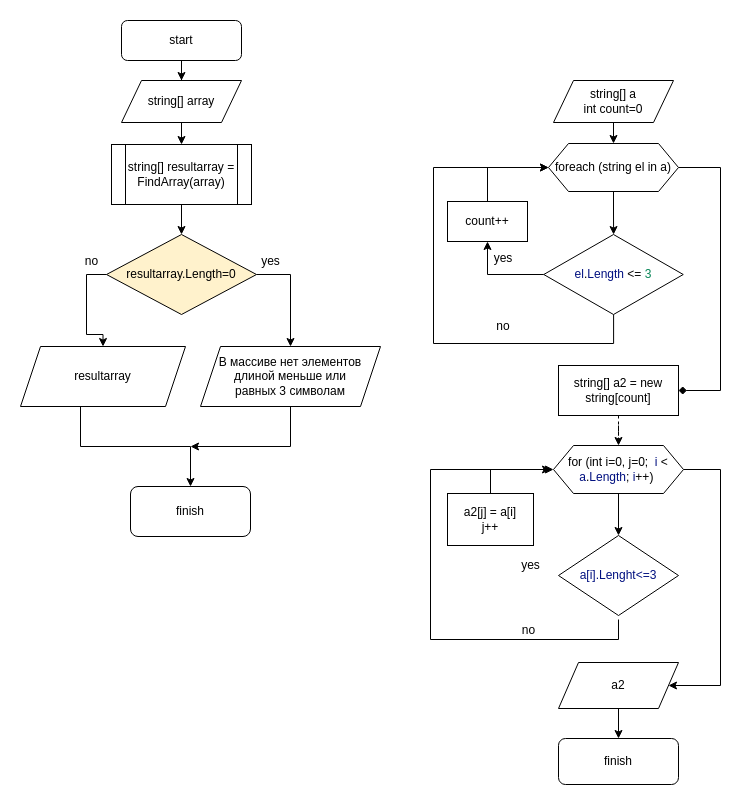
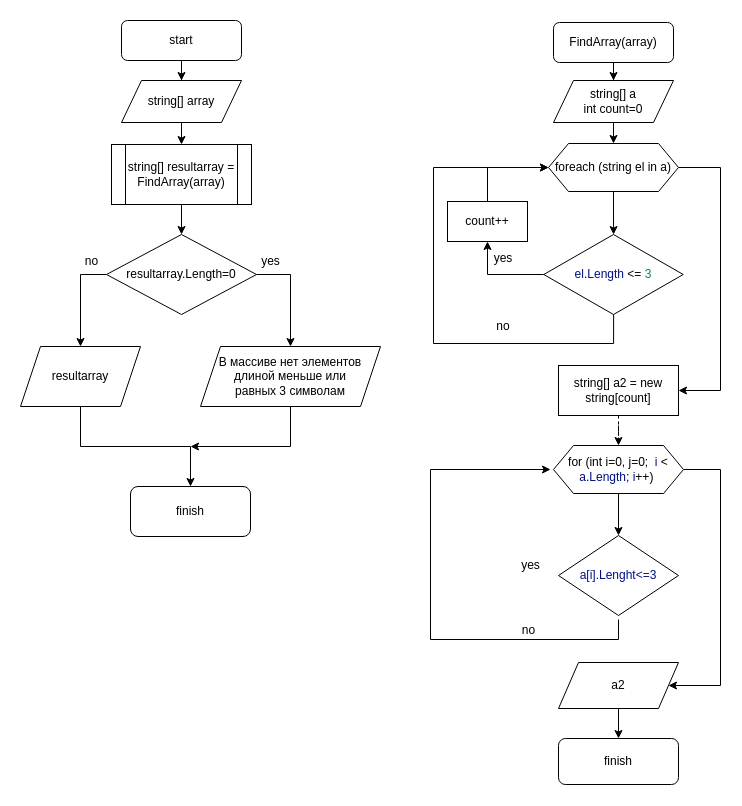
  <mxCell id="0" />
  <mxCell id="1" parent="0" />
  <mxCell id="2" style="edgeStyle=orthogonalEdgeStyle;rounded=0;orthogonalLoop=1;jettySize=auto;html=1;exitX=0.5;exitY=1;exitDx=0;exitDy=0;" edge="1" parent="1" source="3" target="5"><mxGeometry relative="1" as="geometry" /></mxCell>
  <mxCell id="3" value="start" style="rounded=1;whiteSpace=wrap;html=1;" vertex="1" parent="1"><mxGeometry x="121" y="20" width="120" height="40" as="geometry" /></mxCell>
  <mxCell id="4" value="" style="edgeStyle=orthogonalEdgeStyle;rounded=0;orthogonalLoop=1;jettySize=auto;html=1;" edge="1" parent="1" source="5" target="7"><mxGeometry relative="1" as="geometry" /></mxCell>
  <mxCell id="5" value="string[] array" style="shape=parallelogram;perimeter=parallelogramPerimeter;whiteSpace=wrap;html=1;fixedSize=1;" vertex="1" parent="1"><mxGeometry x="121" y="80" width="120" height="42" as="geometry" /></mxCell>
  <mxCell id="6" value="" style="edgeStyle=orthogonalEdgeStyle;rounded=0;orthogonalLoop=1;jettySize=auto;html=1;" edge="1" parent="1" source="7" target="10"><mxGeometry relative="1" as="geometry" /></mxCell>
  <mxCell id="7" value="string[] resultarray = FindArray(array)" style="shape=process;whiteSpace=wrap;html=1;backgroundOutline=1;" vertex="1" parent="1"><mxGeometry x="111" y="144" width="140" height="60" as="geometry" /></mxCell>
  <mxCell id="8" style="edgeStyle=orthogonalEdgeStyle;rounded=0;orthogonalLoop=1;jettySize=auto;html=1;entryX=0.5;entryY=0;entryDx=0;entryDy=0;fontColor=#000000;" edge="1" parent="1" source="10" target="12"><mxGeometry relative="1" as="geometry"><Array as="points"><mxPoint x="290" y="274" /></Array></mxGeometry></mxCell>
  <mxCell id="9" style="edgeStyle=orthogonalEdgeStyle;rounded=0;orthogonalLoop=1;jettySize=auto;html=1;exitX=0;exitY=0.5;exitDx=0;exitDy=0;fontColor=#000000;" edge="1" parent="1" source="10" target="15"><mxGeometry relative="1" as="geometry" /></mxCell>
- <mxCell id="10" value="resultarray.Length=0" style="rhombus;whiteSpace=wrap;html=1;fillColor=#fff2cc;" vertex="1" parent="1"><mxGeometry x="106" y="234" width="150" height="80" as="geometry" /></mxCell>
+ <mxCell id="10" value="resultarray.Length=0" style="rhombus;whiteSpace=wrap;html=1;" vertex="1" parent="1"><mxGeometry x="106" y="234" width="150" height="80" as="geometry" /></mxCell>
  <mxCell id="11" style="edgeStyle=orthogonalEdgeStyle;rounded=0;orthogonalLoop=1;jettySize=auto;html=1;fontColor=#000000;" edge="1" parent="1" source="12"><mxGeometry relative="1" as="geometry"><mxPoint x="190" y="446" as="targetPoint" /><Array as="points"><mxPoint x="290" y="446" /></Array></mxGeometry></mxCell>
  <mxCell id="12" value="В массиве нет элементов длиной меньше или &lt;br&gt;равных 3 символам" style="shape=parallelogram;perimeter=parallelogramPerimeter;whiteSpace=wrap;html=1;fixedSize=1;fontColor=#000000;" vertex="1" parent="1"><mxGeometry x="200" y="346" width="180" height="60" as="geometry" /></mxCell>
  <mxCell id="13" value="yes" style="text;html=1;align=center;verticalAlign=middle;resizable=0;points=[];autosize=1;strokeColor=none;fillColor=none;fontColor=#000000;" vertex="1" parent="1"><mxGeometry x="250" y="246" width="40" height="30" as="geometry" /></mxCell>
  <mxCell id="14" value="" style="edgeStyle=orthogonalEdgeStyle;rounded=0;orthogonalLoop=1;jettySize=auto;html=1;fontColor=#000000;" edge="1" parent="1" source="15" target="16"><mxGeometry relative="1" as="geometry"><Array as="points"><mxPoint x="80" y="446" /><mxPoint x="190" y="446" /></Array></mxGeometry></mxCell>
- <mxCell id="15" value="resultarray" style="shape=parallelogram;perimeter=parallelogramPerimeter;whiteSpace=wrap;html=1;fixedSize=1;fontColor=#000000;" vertex="1" parent="1"><mxGeometry x="20" y="346" width="165" height="60" as="geometry" /></mxCell>
+ <mxCell id="15" value="resultarray" style="shape=parallelogram;perimeter=parallelogramPerimeter;whiteSpace=wrap;html=1;fixedSize=1;fontColor=#000000;" vertex="1" parent="1"><mxGeometry x="20" y="346" width="120" height="60" as="geometry" /></mxCell>
  <mxCell id="16" value="finish" style="rounded=1;whiteSpace=wrap;html=1;fontColor=#000000;" vertex="1" parent="1"><mxGeometry x="130" y="486" width="120" height="50" as="geometry" /></mxCell>
  <mxCell id="17" value="no" style="text;html=1;align=center;verticalAlign=middle;resizable=0;points=[];autosize=1;strokeColor=none;fillColor=none;fontColor=#000000;" vertex="1" parent="1"><mxGeometry x="71" y="246" width="40" height="30" as="geometry" /></mxCell>
+ <mxCell id="18" value="" style="edgeStyle=orthogonalEdgeStyle;rounded=0;orthogonalLoop=1;jettySize=auto;html=1;fontColor=#000000;fontFamily=Helvetica;" edge="1" parent="1" source="19" target="21"><mxGeometry relative="1" as="geometry" /></mxCell>
+ <mxCell id="19" value="FindArray(array)" style="rounded=1;whiteSpace=wrap;html=1;fontColor=#000000;fontFamily=Helvetica;" vertex="1" parent="1"><mxGeometry x="553" y="22" width="120" height="40" as="geometry" /></mxCell>
  <mxCell id="20" style="edgeStyle=orthogonalEdgeStyle;rounded=0;orthogonalLoop=1;jettySize=auto;html=1;exitX=0.5;exitY=1;exitDx=0;exitDy=0;entryX=0.5;entryY=0;entryDx=0;entryDy=0;fontColor=#000000;fontFamily=Helvetica;" edge="1" parent="1" source="21" target="24"><mxGeometry relative="1" as="geometry" /></mxCell>
  <mxCell id="21" value="string[] a&lt;br&gt;int count=0" style="shape=parallelogram;perimeter=parallelogramPerimeter;whiteSpace=wrap;html=1;fixedSize=1;fontColor=#000000;fontFamily=Helvetica;" vertex="1" parent="1"><mxGeometry x="553" y="80" width="120" height="42" as="geometry" /></mxCell>
  <mxCell id="22" value="" style="edgeStyle=orthogonalEdgeStyle;rounded=0;orthogonalLoop=1;jettySize=auto;html=1;fontColor=#000000;fontFamily=Helvetica;" edge="1" parent="1" source="24" target="27"><mxGeometry relative="1" as="geometry" /></mxCell>
- <mxCell id="23" style="edgeStyle=orthogonalEdgeStyle;rounded=0;orthogonalLoop=1;jettySize=auto;html=1;entryX=1;entryY=0.5;entryDx=0;entryDy=0;fontFamily=Helvetica;fontSize=12;fontColor=#000000;endArrow=diamond;" edge="1" parent="1" source="24" target="33"><mxGeometry relative="1" as="geometry"><Array as="points"><mxPoint x="720" y="167" /><mxPoint x="720" y="390" /></Array></mxGeometry></mxCell>
+ <mxCell id="23" style="edgeStyle=orthogonalEdgeStyle;rounded=0;orthogonalLoop=1;jettySize=auto;html=1;entryX=1;entryY=0.5;entryDx=0;entryDy=0;fontFamily=Helvetica;fontSize=12;fontColor=#000000;" edge="1" parent="1" source="24" target="33"><mxGeometry relative="1" as="geometry"><Array as="points"><mxPoint x="720" y="167" /><mxPoint x="720" y="390" /></Array></mxGeometry></mxCell>
  <mxCell id="24" value="foreach (string el in a)" style="shape=hexagon;perimeter=hexagonPerimeter2;whiteSpace=wrap;html=1;fixedSize=1;fontColor=#000000;fontFamily=Helvetica;" vertex="1" parent="1"><mxGeometry x="548" y="143" width="130" height="48" as="geometry" /></mxCell>
  <mxCell id="25" style="edgeStyle=orthogonalEdgeStyle;rounded=0;orthogonalLoop=1;jettySize=auto;html=1;entryX=0.5;entryY=1;entryDx=0;entryDy=0;fontColor=#000000;fontFamily=Helvetica;" edge="1" parent="1" source="27" target="30"><mxGeometry relative="1" as="geometry" /></mxCell>
  <mxCell id="26" style="edgeStyle=orthogonalEdgeStyle;rounded=0;orthogonalLoop=1;jettySize=auto;html=1;fontColor=#000000;entryX=0;entryY=0.5;entryDx=0;entryDy=0;fontFamily=Helvetica;" edge="1" parent="1" source="27" target="24"><mxGeometry relative="1" as="geometry"><mxPoint x="533" y="353" as="targetPoint" /><Array as="points"><mxPoint x="613" y="343" /><mxPoint x="433" y="343" /><mxPoint x="433" y="167" /></Array></mxGeometry></mxCell>
  <mxCell id="27" value="&lt;div style=&quot;background-color: rgb(255, 255, 255); line-height: 19px;&quot;&gt;&lt;span style=&quot;color: #001080;&quot;&gt;el&lt;/span&gt;.&lt;span style=&quot;color: #001080;&quot;&gt;Length&lt;/span&gt; &amp;lt;= &lt;span style=&quot;color: #098658;&quot;&gt;3&lt;/span&gt;&lt;/div&gt;" style="rhombus;whiteSpace=wrap;html=1;fontColor=#000000;fontFamily=Helvetica;" vertex="1" parent="1"><mxGeometry x="543.25" y="234" width="139.5" height="80" as="geometry" /></mxCell>
  <mxCell id="28" value="yes" style="text;html=1;strokeColor=none;fillColor=none;align=center;verticalAlign=middle;whiteSpace=wrap;rounded=0;fontColor=#000000;fontFamily=Helvetica;" vertex="1" parent="1"><mxGeometry x="473" y="243" width="60" height="30" as="geometry" /></mxCell>
  <mxCell id="29" style="edgeStyle=orthogonalEdgeStyle;rounded=0;orthogonalLoop=1;jettySize=auto;html=1;entryX=0;entryY=0.5;entryDx=0;entryDy=0;fontColor=#000000;exitX=0.5;exitY=0;exitDx=0;exitDy=0;fontFamily=Helvetica;" edge="1" parent="1" source="30" target="24"><mxGeometry relative="1" as="geometry" /></mxCell>
  <mxCell id="30" value="count++" style="rounded=0;whiteSpace=wrap;html=1;fontColor=#000000;fontFamily=Helvetica;" vertex="1" parent="1"><mxGeometry x="447" y="201" width="80" height="40" as="geometry" /></mxCell>
  <mxCell id="31" value="no" style="text;html=1;strokeColor=none;fillColor=none;align=center;verticalAlign=middle;whiteSpace=wrap;rounded=0;fontColor=#000000;fontFamily=Helvetica;" vertex="1" parent="1"><mxGeometry x="473" y="311" width="60" height="30" as="geometry" /></mxCell>
  <mxCell id="32" value="" style="edgeStyle=orthogonalEdgeStyle;rounded=0;orthogonalLoop=1;jettySize=auto;html=1;fontFamily=Helvetica;fontSize=12;fontColor=#000000;dashed=1;" edge="1" parent="1" source="33" target="36"><mxGeometry relative="1" as="geometry" /></mxCell>
  <mxCell id="33" value="&lt;font style=&quot;font-size: 12px;&quot;&gt;string[] a2 &lt;font style=&quot;font-size: 12px;&quot;&gt;&lt;span style=&quot;background-color: rgb(255, 255, 255);&quot;&gt;= new string[count]&lt;/span&gt;&lt;/font&gt;&lt;/font&gt;" style="rounded=0;whiteSpace=wrap;html=1;fontColor=#000000;fontFamily=Helvetica;" vertex="1" parent="1"><mxGeometry x="558" y="365" width="120" height="50" as="geometry" /></mxCell>
  <mxCell id="34" value="" style="edgeStyle=orthogonalEdgeStyle;rounded=0;orthogonalLoop=1;jettySize=auto;html=1;fontFamily=Helvetica;fontSize=12;fontColor=#000000;" edge="1" parent="1" source="36" target="38"><mxGeometry relative="1" as="geometry" /></mxCell>
  <mxCell id="35" style="edgeStyle=orthogonalEdgeStyle;rounded=0;orthogonalLoop=1;jettySize=auto;html=1;entryX=1;entryY=0.5;entryDx=0;entryDy=0;fontFamily=Helvetica;fontSize=12;fontColor=#000000;" edge="1" parent="1" source="36" target="45"><mxGeometry relative="1" as="geometry"><Array as="points"><mxPoint x="720" y="469" /><mxPoint x="720" y="685" /></Array></mxGeometry></mxCell>
  <mxCell id="36" value="for (int&lt;font style=&quot;font-size: 12px;&quot;&gt; i=0, j=0;&amp;nbsp;&lt;span style=&quot;background-color: rgb(255, 255, 255);&quot;&gt;&amp;nbsp;&lt;/span&gt;&lt;span style=&quot;color: rgb(0, 16, 128);&quot;&gt;i&lt;/span&gt;&lt;span style=&quot;background-color: rgb(255, 255, 255);&quot;&gt; &lt;/span&gt;&lt;span style=&quot;background-color: rgb(255, 255, 255);&quot;&gt;&amp;lt;&lt;/span&gt;&lt;span style=&quot;background-color: rgb(255, 255, 255);&quot;&gt; &lt;/span&gt;&lt;span style=&quot;color: rgb(0, 16, 128);&quot;&gt;a&lt;/span&gt;&lt;span style=&quot;background-color: rgb(255, 255, 255);&quot;&gt;.&lt;/span&gt;&lt;span style=&quot;color: rgb(0, 16, 128);&quot;&gt;Length&lt;/span&gt;&lt;span style=&quot;background-color: rgb(255, 255, 255);&quot;&gt;; &lt;/span&gt;&lt;span style=&quot;color: rgb(0, 16, 128);&quot;&gt;i&lt;/span&gt;&lt;span style=&quot;background-color: rgb(255, 255, 255);&quot;&gt;++)&lt;/span&gt;&lt;span style=&quot;background-color: initial;&quot;&gt;&amp;nbsp;&lt;/span&gt;&lt;/font&gt;" style="shape=hexagon;perimeter=hexagonPerimeter2;whiteSpace=wrap;html=1;fixedSize=1;fontColor=#000000;fontFamily=Helvetica;" vertex="1" parent="1"><mxGeometry x="553" y="445" width="130" height="48" as="geometry" /></mxCell>
  <mxCell id="37" style="edgeStyle=orthogonalEdgeStyle;rounded=0;orthogonalLoop=1;jettySize=auto;html=1;exitX=0.5;exitY=1;exitDx=0;exitDy=0;fontFamily=Helvetica;fontSize=12;fontColor=#000000;" edge="1" parent="1"><mxGeometry relative="1" as="geometry"><mxPoint x="550" y="469" as="targetPoint" /><mxPoint x="618" y="619" as="sourcePoint" /><Array as="points"><mxPoint x="618" y="639" /><mxPoint x="430" y="639" /><mxPoint x="430" y="469" /></Array></mxGeometry></mxCell>
  <mxCell id="38" value="&lt;div style=&quot;background-color: rgb(255, 255, 255); line-height: 19px;&quot;&gt;&lt;font style=&quot;font-size: 12px;&quot; color=&quot;#001080&quot;&gt;a[i].Lenght&amp;lt;=3&lt;/font&gt;&lt;/div&gt;" style="rhombus;whiteSpace=wrap;html=1;fontFamily=Helvetica;fontSize=12;fontColor=#000000;" vertex="1" parent="1"><mxGeometry x="558" y="535" width="120" height="80" as="geometry" /></mxCell>
  <mxCell id="39" style="edgeStyle=orthogonalEdgeStyle;rounded=0;orthogonalLoop=1;jettySize=auto;html=1;exitX=0.5;exitY=1;exitDx=0;exitDy=0;fontFamily=Helvetica;fontSize=12;fontColor=#000000;" edge="1" parent="1" source="38" target="38"><mxGeometry relative="1" as="geometry" /></mxCell>
- <mxCell id="40" style="edgeStyle=orthogonalEdgeStyle;rounded=0;orthogonalLoop=1;jettySize=auto;html=1;exitX=0.5;exitY=0;exitDx=0;exitDy=0;entryX=0;entryY=0.5;entryDx=0;entryDy=0;fontFamily=Helvetica;fontSize=12;fontColor=#000000;" edge="1" parent="1" source="41" target="36"><mxGeometry relative="1" as="geometry" /></mxCell>
- <mxCell id="41" value="a2[j] = a[i]&lt;br&gt;j++" style="rounded=0;whiteSpace=wrap;html=1;fontFamily=Helvetica;fontSize=12;fontColor=#000000;" vertex="1" parent="1"><mxGeometry x="447" y="493" width="86" height="52" as="geometry" /></mxCell>
  <mxCell id="42" value="yes" style="text;html=1;align=center;verticalAlign=middle;resizable=0;points=[];autosize=1;strokeColor=none;fillColor=none;fontSize=12;fontFamily=Helvetica;fontColor=#000000;" vertex="1" parent="1"><mxGeometry x="510" y="550" width="40" height="30" as="geometry" /></mxCell>
  <mxCell id="43" value="no" style="text;html=1;align=center;verticalAlign=middle;resizable=0;points=[];autosize=1;strokeColor=none;fillColor=none;fontSize=12;fontFamily=Helvetica;fontColor=#000000;" vertex="1" parent="1"><mxGeometry x="508" y="615" width="40" height="30" as="geometry" /></mxCell>
  <mxCell id="44" value="" style="edgeStyle=orthogonalEdgeStyle;rounded=0;orthogonalLoop=1;jettySize=auto;html=1;fontFamily=Helvetica;fontSize=12;fontColor=#000000;" edge="1" parent="1" source="45" target="46"><mxGeometry relative="1" as="geometry" /></mxCell>
  <mxCell id="45" value="a2" style="shape=parallelogram;perimeter=parallelogramPerimeter;whiteSpace=wrap;html=1;fixedSize=1;fontFamily=Helvetica;fontSize=12;fontColor=#000000;" vertex="1" parent="1"><mxGeometry x="558" y="662" width="120" height="46" as="geometry" /></mxCell>
  <mxCell id="46" value="finish" style="rounded=1;whiteSpace=wrap;html=1;fontFamily=Helvetica;fontSize=12;fontColor=#000000;" vertex="1" parent="1"><mxGeometry x="558" y="738" width="120" height="46" as="geometry" /></mxCell>
